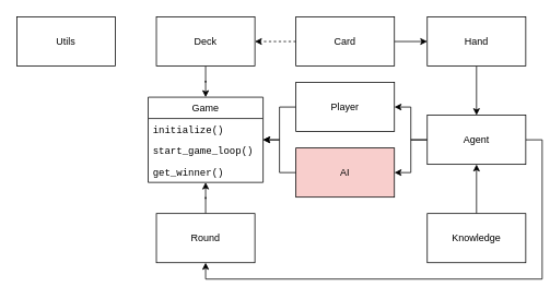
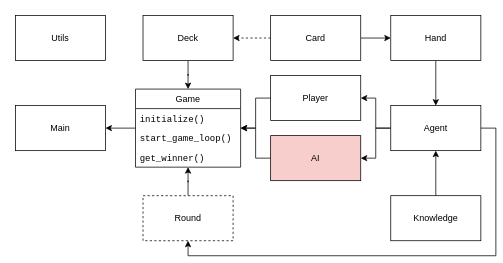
  <mxCell id="0" />
  <mxCell id="1" parent="0" />
+ <mxCell id="2" value="Main" style="rounded=0;whiteSpace=wrap;html=1;" parent="1" vertex="1"><mxGeometry x="20" y="140" width="120" height="60" as="geometry" /></mxCell>
  <mxCell id="3" style="edgeStyle=orthogonalEdgeStyle;rounded=0;orthogonalLoop=1;jettySize=auto;html=1;entryX=1;entryY=0.5;entryDx=0;entryDy=0;fontFamily=Helvetica;dashed=1;" parent="1" source="5" target="15" edge="1"><mxGeometry relative="1" as="geometry" /></mxCell>
  <mxCell id="4" style="edgeStyle=orthogonalEdgeStyle;rounded=0;orthogonalLoop=1;jettySize=auto;html=1;entryX=0;entryY=0.5;entryDx=0;entryDy=0;fontFamily=Helvetica;" parent="1" source="5" target="9" edge="1"><mxGeometry relative="1" as="geometry" /></mxCell>
  <mxCell id="5" value="Card" style="rounded=0;whiteSpace=wrap;html=1;" parent="1" vertex="1"><mxGeometry x="360" width="120" height="60" as="geometry" y="20" /></mxCell>
  <mxCell id="6" style="edgeStyle=orthogonalEdgeStyle;rounded=0;orthogonalLoop=1;jettySize=auto;html=1;fontFamily=Helvetica;" parent="1" source="7" target="17" edge="1"><mxGeometry relative="1" as="geometry" /></mxCell>
- <mxCell id="7" value="Round" style="rounded=0;whiteSpace=wrap;html=1;" parent="1" vertex="1"><mxGeometry x="190" y="260" width="120" height="60" as="geometry" /></mxCell>
+ <mxCell id="7" value="Round" style="rounded=0;whiteSpace=wrap;html=1;dashed=1;" parent="1" vertex="1"><mxGeometry x="190" y="260" width="120" height="60" as="geometry" /></mxCell>
  <mxCell id="8" value="" style="edgeStyle=orthogonalEdgeStyle;rounded=0;orthogonalLoop=1;jettySize=auto;html=1;fontFamily=Courier New;" parent="1" source="9" target="13" edge="1"><mxGeometry relative="1" as="geometry" /></mxCell>
  <mxCell id="9" value="Hand" style="rounded=0;whiteSpace=wrap;html=1;" parent="1" vertex="1"><mxGeometry x="520" width="120" height="60" as="geometry" y="20" /></mxCell>
  <mxCell id="10" style="edgeStyle=orthogonalEdgeStyle;rounded=0;orthogonalLoop=1;jettySize=auto;html=1;entryX=1;entryY=0.5;entryDx=0;entryDy=0;fontFamily=Courier New;" parent="1" source="13" target="23" edge="1"><mxGeometry relative="1" as="geometry" /></mxCell>
  <mxCell id="11" style="edgeStyle=orthogonalEdgeStyle;rounded=0;orthogonalLoop=1;jettySize=auto;html=1;entryX=1;entryY=0.5;entryDx=0;entryDy=0;fontFamily=Courier New;" parent="1" source="13" target="25" edge="1"><mxGeometry relative="1" as="geometry" /></mxCell>
  <mxCell id="12" style="edgeStyle=orthogonalEdgeStyle;rounded=0;orthogonalLoop=1;jettySize=auto;html=1;exitX=1;exitY=0.5;exitDx=0;exitDy=0;entryX=0.5;entryY=1;entryDx=0;entryDy=0;" edge="1" parent="1" source="13" target="7"><mxGeometry relative="1" as="geometry" /></mxCell>
  <mxCell id="13" value="Agent" style="rounded=0;whiteSpace=wrap;html=1;" parent="1" vertex="1"><mxGeometry x="520" y="140" width="120" height="60" as="geometry" /></mxCell>
  <mxCell id="14" style="edgeStyle=orthogonalEdgeStyle;rounded=0;orthogonalLoop=1;jettySize=auto;html=1;fontFamily=Helvetica;" parent="1" source="15" target="17" edge="1"><mxGeometry relative="1" as="geometry" /></mxCell>
  <mxCell id="15" value="Deck" style="rounded=0;whiteSpace=wrap;html=1;" parent="1" vertex="1"><mxGeometry x="190" width="120" height="60" as="geometry" y="20" /></mxCell>
  <mxCell id="16" value="Utils" style="rounded=0;whiteSpace=wrap;html=1;" parent="1" vertex="1"><mxGeometry x="20" width="120" height="60" as="geometry" y="20" /></mxCell>
  <mxCell id="17" value="Game" style="swimlane;fontStyle=0;childLayout=stackLayout;horizontal=1;startSize=26;horizontalStack=0;resizeParent=1;resizeParentMax=0;resizeLast=0;collapsible=1;marginBottom=0;" parent="1" vertex="1"><mxGeometry x="180" y="118" width="140" height="104" as="geometry"><mxRectangle x="360" y="88" width="50" height="26" as="alternateBounds" /></mxGeometry></mxCell>
  <mxCell id="18" value="initialize()" style="text;strokeColor=none;fillColor=none;align=left;verticalAlign=top;spacingLeft=4;spacingRight=4;overflow=hidden;rotatable=0;points=[[0,0.5],[1,0.5]];portConstraint=eastwest;fontFamily=Courier New;" parent="17" vertex="1"><mxGeometry y="26" width="140" height="26" as="geometry" /></mxCell>
  <mxCell id="19" value="start_game_loop()" style="text;strokeColor=none;fillColor=none;align=left;verticalAlign=top;spacingLeft=4;spacingRight=4;overflow=hidden;rotatable=0;points=[[0,0.5],[1,0.5]];portConstraint=eastwest;fontFamily=Courier New;" parent="17" vertex="1"><mxGeometry y="52" width="140" height="26" as="geometry" /></mxCell>
  <mxCell id="20" value="get_winner()" style="text;strokeColor=none;fillColor=none;align=left;verticalAlign=top;spacingLeft=4;spacingRight=4;overflow=hidden;rotatable=0;points=[[0,0.5],[1,0.5]];portConstraint=eastwest;fontFamily=Courier New;" parent="17" vertex="1"><mxGeometry y="78" width="140" height="26" as="geometry" /></mxCell>
+ <mxCell id="21" style="edgeStyle=orthogonalEdgeStyle;rounded=0;orthogonalLoop=1;jettySize=auto;html=1;entryX=1;entryY=0.5;entryDx=0;entryDy=0;fontFamily=Courier New;" parent="1" source="19" target="2" edge="1"><mxGeometry relative="1" as="geometry"><Array as="points"><mxPoint x="180" y="170" /><mxPoint x="180" y="170" /></Array></mxGeometry></mxCell>
  <mxCell id="22" style="edgeStyle=orthogonalEdgeStyle;rounded=0;orthogonalLoop=1;jettySize=auto;html=1;fontFamily=Helvetica;" parent="1" source="23" target="17" edge="1"><mxGeometry relative="1" as="geometry" /></mxCell>
  <mxCell id="23" value="Player" style="rounded=0;whiteSpace=wrap;html=1;" parent="1" vertex="1"><mxGeometry x="360" y="100" width="120" height="60" as="geometry" /></mxCell>
  <mxCell id="24" style="edgeStyle=orthogonalEdgeStyle;rounded=0;orthogonalLoop=1;jettySize=auto;html=1;fontFamily=Helvetica;" parent="1" source="25" target="17" edge="1"><mxGeometry relative="1" as="geometry" /></mxCell>
  <mxCell id="25" value="AI" style="rounded=0;whiteSpace=wrap;html=1;fillColor=#f8cecc;" parent="1" vertex="1"><mxGeometry x="360" y="180" width="120" height="60" as="geometry" /></mxCell>
  <mxCell id="26" style="edgeStyle=orthogonalEdgeStyle;rounded=0;orthogonalLoop=1;jettySize=auto;html=1;entryX=0.5;entryY=1;entryDx=0;entryDy=0;" edge="1" parent="1" source="27" target="13"><mxGeometry relative="1" as="geometry" /></mxCell>
  <mxCell id="27" value="Knowledge" style="rounded=0;whiteSpace=wrap;html=1;" vertex="1" parent="1"><mxGeometry x="520" y="260" width="120" height="60" as="geometry" /></mxCell>
